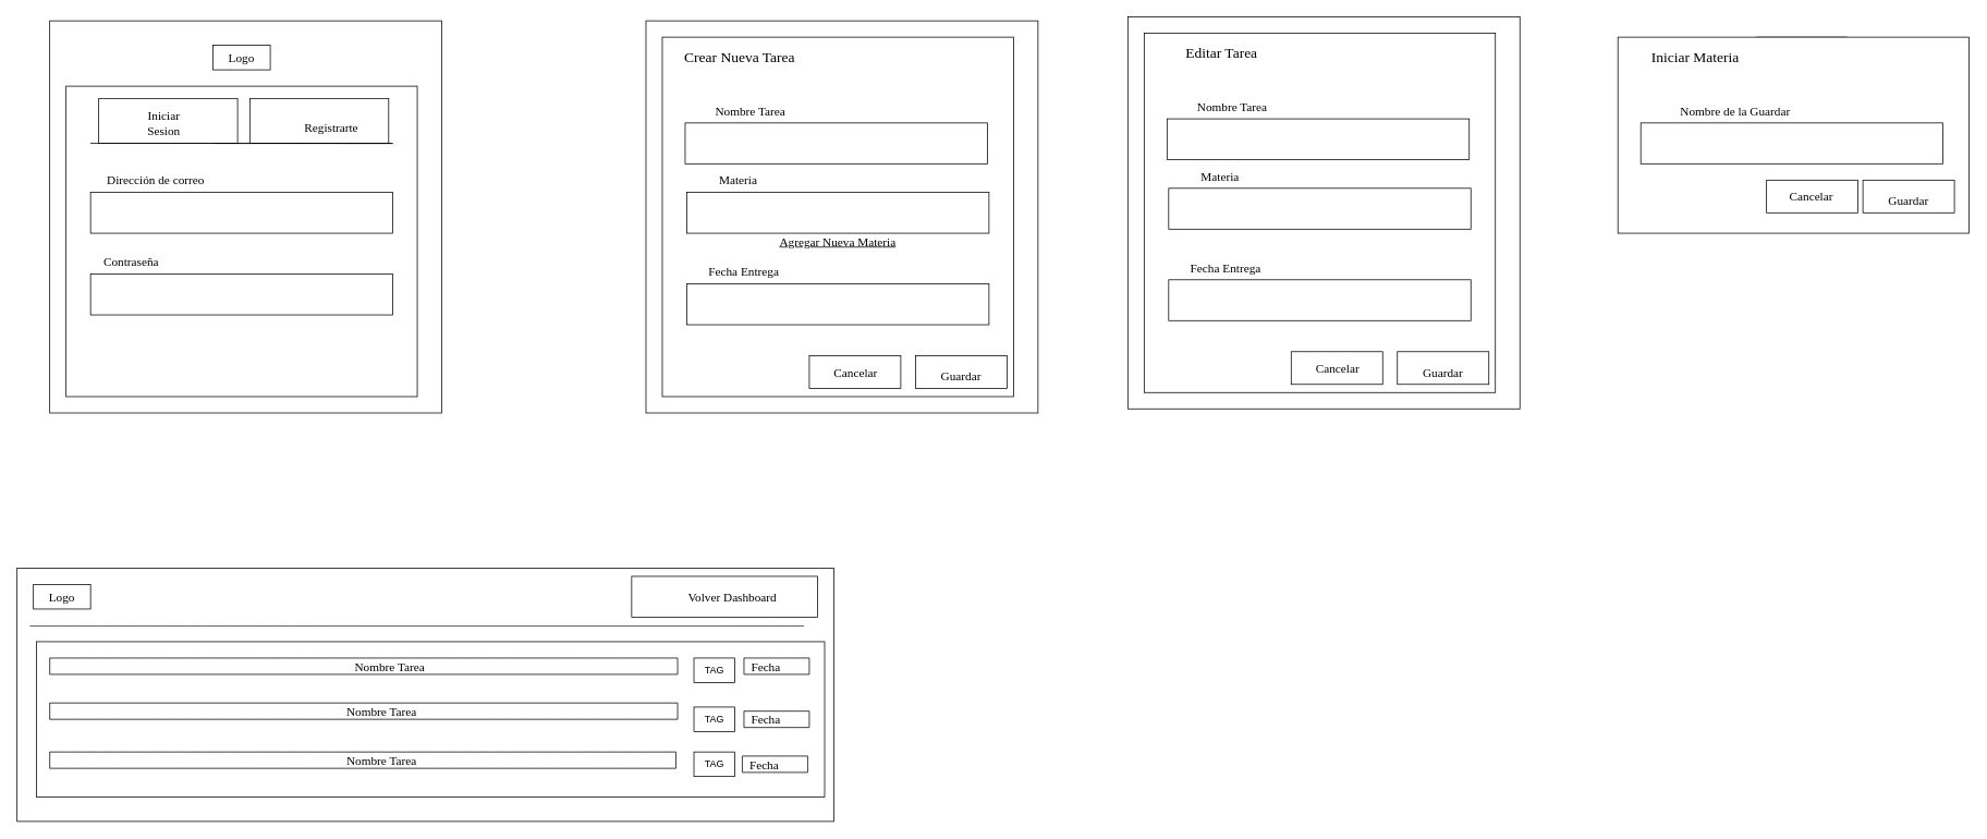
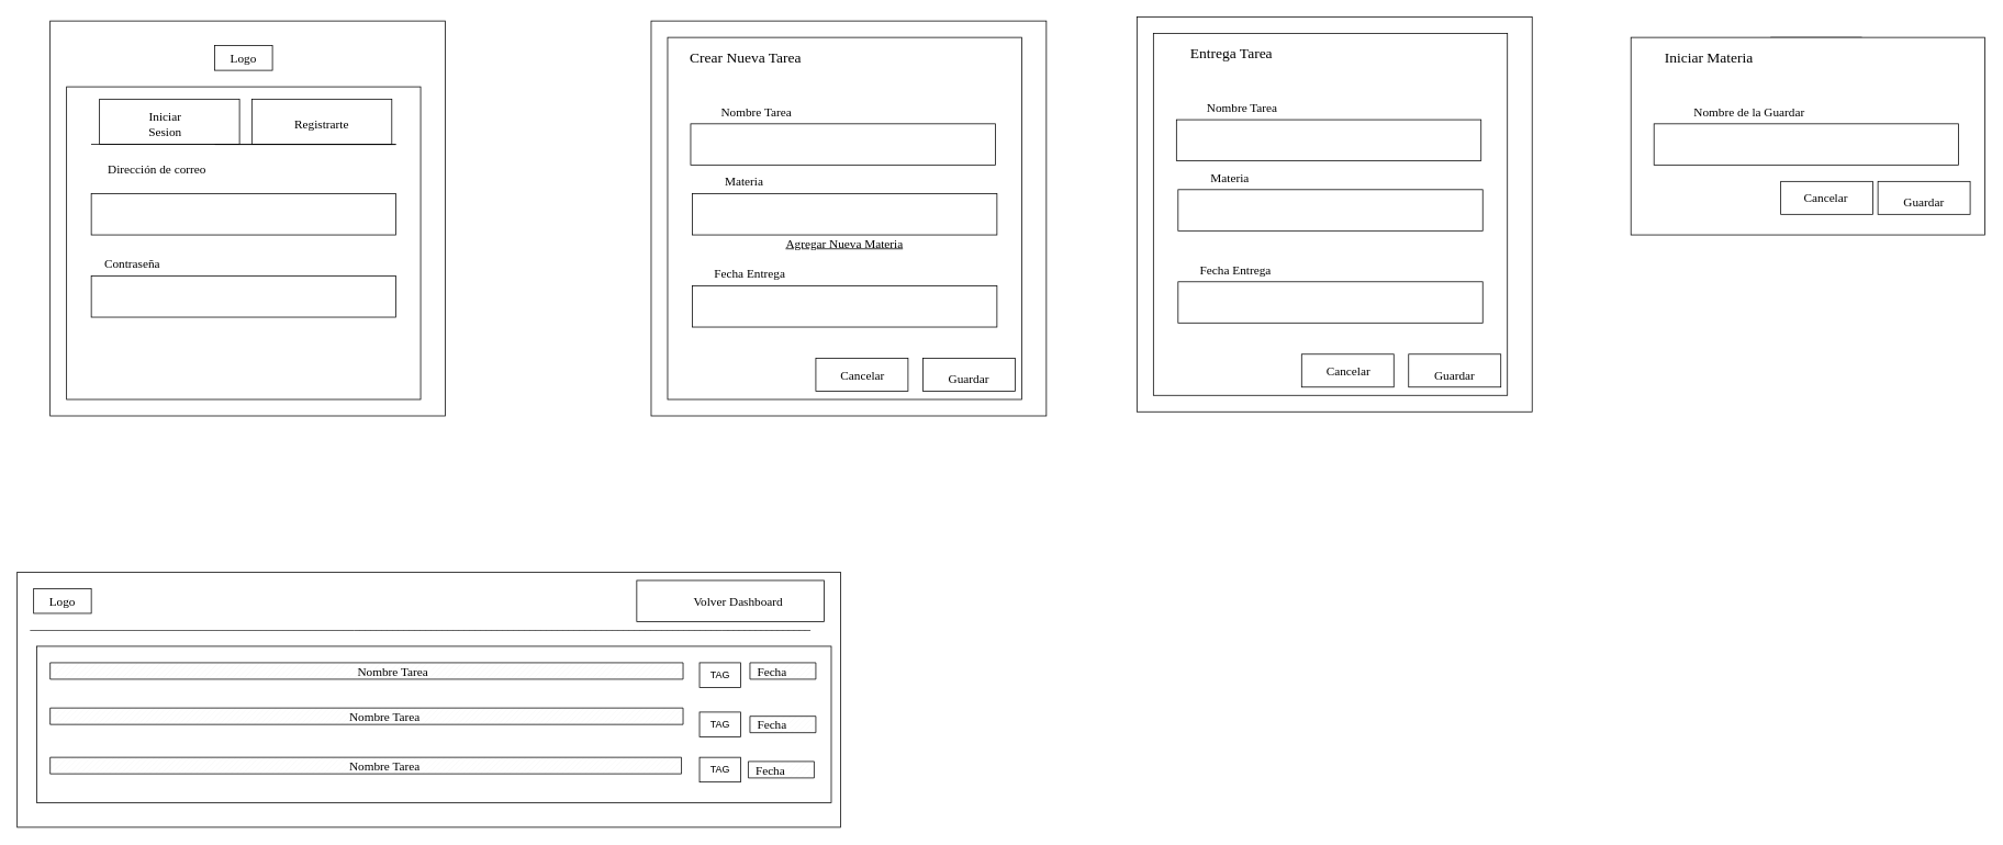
  <mxCell id="0" />
  <mxCell id="1" parent="0" />
  <mxCell id="2" value="" style="rounded=0;whiteSpace=wrap;html=1;" vertex="1" parent="1"><mxGeometry x="20" y="695" width="1000" height="310" as="geometry" /></mxCell>
  <mxCell id="3" value="" style="rounded=0;whiteSpace=wrap;html=1;" vertex="1" parent="1"><mxGeometry x="772.5" y="705" width="227.5" height="50" as="geometry" /></mxCell>
  <mxCell id="4" value="" style="rounded=0;whiteSpace=wrap;html=1;" vertex="1" parent="1"><mxGeometry x="250" y="45" width="110" height="40" as="geometry" /></mxCell>
  <mxCell id="5" value="" style="whiteSpace=wrap;html=1;aspect=fixed;" vertex="1" parent="1"><mxGeometry x="60" y="25" width="480" height="480" as="geometry" /></mxCell>
  <mxCell id="6" value="" style="rounded=0;whiteSpace=wrap;html=1;" vertex="1" parent="1"><mxGeometry x="80" y="105" width="430" height="380" as="geometry" /></mxCell>
  <mxCell id="7" value="" style="endArrow=none;html=1;rounded=0;exitX=0.171;exitY=0.38;exitDx=0;exitDy=0;exitPerimeter=0;" edge="1" parent="1"><mxGeometry width="50" height="50" relative="1" as="geometry"><mxPoint x="109.782" y="174.9" as="sourcePoint" /><mxPoint x="260" y="175" as="targetPoint" /><Array as="points"><mxPoint x="480" y="175" /></Array></mxGeometry></mxCell>
  <mxCell id="8" value="&lt;font style=&quot;font-size: 15px;&quot;&gt;Iniciar Sesion&lt;/font&gt;" style="text;html=1;align=center;verticalAlign=middle;whiteSpace=wrap;rounded=0;fontFamily=Verdana;" vertex="1" parent="1"><mxGeometry x="170" y="135" width="60" height="30" as="geometry" /></mxCell>
- <mxCell id="9" value="&lt;font style=&quot;font-size: 15px;&quot;&gt;Registrarte&lt;/font&gt;" style="text;html=1;align=center;verticalAlign=middle;whiteSpace=wrap;rounded=0;fontFamily=Verdana;" vertex="1" parent="1"><mxGeometry x="375" y="140" width="60" height="30" as="geometry" /></mxCell>
+ <mxCell id="9" value="&lt;font style=&quot;font-size: 15px;&quot;&gt;Registrarte&lt;/font&gt;" style="text;html=1;align=center;verticalAlign=middle;whiteSpace=wrap;rounded=0;fontFamily=Verdana;" vertex="1" parent="1"><mxGeometry x="360" y="135" width="60" height="30" as="geometry" /></mxCell>
  <mxCell id="10" value="&lt;font style=&quot;font-size: 15px;&quot;&gt;Logo&lt;/font&gt;" style="text;html=1;align=center;verticalAlign=middle;whiteSpace=wrap;rounded=0;fontFamily=Verdana;" vertex="1" parent="1"><mxGeometry x="265" y="55" width="60" height="30" as="geometry" /></mxCell>
  <mxCell id="11" value="" style="rounded=0;whiteSpace=wrap;html=1;fillColor=none;" vertex="1" parent="1"><mxGeometry x="260" y="55" width="70" height="30" as="geometry" /></mxCell>
- <mxCell id="12" value="&lt;span style=&quot;font-size: 15px;&quot;&gt;Dirección de correo&lt;/span&gt;" style="text;html=1;align=center;verticalAlign=middle;whiteSpace=wrap;rounded=0;fontFamily=Verdana;" vertex="1" parent="1"><mxGeometry x="110" y="205" width="160" height="30" as="geometry" /></mxCell>
+ <mxCell id="12" value="&lt;span style=&quot;font-size: 15px;&quot;&gt;Dirección de correo&lt;/span&gt;" style="text;html=1;align=center;verticalAlign=middle;whiteSpace=wrap;rounded=0;fontFamily=Verdana;" vertex="1" parent="1"><mxGeometry x="110" y="190" width="160" height="30" as="geometry" /></mxCell>
  <mxCell id="13" value="" style="rounded=0;whiteSpace=wrap;html=1;" vertex="1" parent="1"><mxGeometry x="110" y="235" width="370" height="50" as="geometry" /></mxCell>
  <mxCell id="14" value="&lt;span style=&quot;font-size: 15px;&quot;&gt;Contraseña&lt;/span&gt;" style="text;html=1;align=center;verticalAlign=middle;whiteSpace=wrap;rounded=0;fontFamily=Verdana;" vertex="1" parent="1"><mxGeometry x="110" y="305" width="100" height="30" as="geometry" /></mxCell>
  <mxCell id="15" value="" style="rounded=0;whiteSpace=wrap;html=1;" vertex="1" parent="1"><mxGeometry x="110" y="335" width="370" height="50" as="geometry" /></mxCell>
  <mxCell id="16" value="" style="rounded=0;whiteSpace=wrap;html=1;fillColor=none;" vertex="1" parent="1"><mxGeometry x="120" y="120" width="170" height="55" as="geometry" /></mxCell>
  <mxCell id="17" value="" style="rounded=0;whiteSpace=wrap;html=1;fillColor=none;" vertex="1" parent="1"><mxGeometry x="305" y="120" width="170" height="55" as="geometry" /></mxCell>
  <mxCell id="18" value="______________________________________________________________________________________________________________________________________________" style="text;html=1;align=center;verticalAlign=middle;whiteSpace=wrap;rounded=0;" vertex="1" parent="1"><mxGeometry x="480" y="745" width="60" height="30" as="geometry" /></mxCell>
  <mxCell id="19" value="" style="rounded=0;whiteSpace=wrap;html=1;fillColor=none;" vertex="1" parent="1"><mxGeometry x="40" y="715" width="70" height="30" as="geometry" /></mxCell>
  <mxCell id="20" value="&lt;span style=&quot;font-size: 15px;&quot;&gt;Logo&lt;/span&gt;" style="text;html=1;align=center;verticalAlign=middle;whiteSpace=wrap;rounded=0;fontFamily=Verdana;" vertex="1" parent="1"><mxGeometry x="40" y="715" width="70" height="30" as="geometry" /></mxCell>
  <mxCell id="21" value="" style="rounded=0;whiteSpace=wrap;html=1;fillColor=none;" vertex="1" parent="1"><mxGeometry x="43.75" y="785" width="965" height="190" as="geometry" /></mxCell>
  <mxCell id="22" value="" style="verticalLabelPosition=bottom;verticalAlign=top;html=1;shape=mxgraph.basic.patternFillRect;fillStyle=diag;step=5;fillStrokeWidth=0.2;fillStrokeColor=#dddddd;" vertex="1" parent="1"><mxGeometry x="60" y="805" width="768.75" height="20" as="geometry" /></mxCell>
  <mxCell id="23" value="" style="verticalLabelPosition=bottom;verticalAlign=top;html=1;shape=mxgraph.basic.patternFillRect;fillStyle=diag;step=5;fillStrokeWidth=0.2;fillStrokeColor=#dddddd;" vertex="1" parent="1"><mxGeometry x="910" y="805" width="80" height="20" as="geometry" /></mxCell>
  <mxCell id="24" value="&lt;span style=&quot;font-size: 15px;&quot;&gt;Nombre Tarea&lt;/span&gt;" style="text;html=1;align=center;verticalAlign=middle;whiteSpace=wrap;rounded=0;fontFamily=Verdana;" vertex="1" parent="1"><mxGeometry x="383.75" y="800" width="185" height="30" as="geometry" /></mxCell>
  <mxCell id="25" value="&lt;span style=&quot;font-size: 15px;&quot;&gt;Fecha&lt;/span&gt;" style="text;html=1;align=center;verticalAlign=middle;whiteSpace=wrap;rounded=0;fontFamily=Verdana;" vertex="1" parent="1"><mxGeometry x="872.5" y="800" width="127.5" height="30" as="geometry" /></mxCell>
  <mxCell id="26" value="" style="verticalLabelPosition=bottom;verticalAlign=top;html=1;shape=mxgraph.basic.patternFillRect;fillStyle=diag;step=5;fillStrokeWidth=0.2;fillStrokeColor=#dddddd;" vertex="1" parent="1"><mxGeometry x="60" y="860" width="768.75" height="20" as="geometry" /></mxCell>
  <mxCell id="27" value="&lt;span style=&quot;font-size: 15px;&quot;&gt;Nombre Tarea&lt;/span&gt;" style="text;html=1;align=center;verticalAlign=middle;whiteSpace=wrap;rounded=0;fontFamily=Verdana;" vertex="1" parent="1"><mxGeometry x="373.75" y="855" width="185" height="30" as="geometry" /></mxCell>
  <mxCell id="28" value="" style="verticalLabelPosition=bottom;verticalAlign=top;html=1;shape=mxgraph.basic.patternFillRect;fillStyle=diag;step=5;fillStrokeWidth=0.2;fillStrokeColor=#dddddd;" vertex="1" parent="1"><mxGeometry x="60" y="920" width="766.75" height="20" as="geometry" /></mxCell>
  <mxCell id="29" value="&lt;span style=&quot;font-size: 15px;&quot;&gt;Nombre Tarea&lt;/span&gt;" style="text;html=1;align=center;verticalAlign=middle;whiteSpace=wrap;rounded=0;fontFamily=Verdana;" vertex="1" parent="1"><mxGeometry x="373.75" y="915" width="185" height="30" as="geometry" /></mxCell>
  <mxCell id="30" value="TAG" style="rounded=0;whiteSpace=wrap;html=1;" vertex="1" parent="1"><mxGeometry x="848.75" y="805" width="50" height="30" as="geometry" /></mxCell>
  <mxCell id="31" value="TAG" style="rounded=0;whiteSpace=wrap;html=1;" vertex="1" parent="1"><mxGeometry x="848.75" y="865" width="50" height="30" as="geometry" /></mxCell>
  <mxCell id="32" value="TAG" style="rounded=0;whiteSpace=wrap;html=1;" vertex="1" parent="1"><mxGeometry x="848.75" y="920" width="50" height="30" as="geometry" /></mxCell>
  <mxCell id="33" value="" style="rounded=0;whiteSpace=wrap;html=1;" vertex="1" parent="1"><mxGeometry x="980" y="45" width="110" height="40" as="geometry" /></mxCell>
  <mxCell id="34" value="" style="whiteSpace=wrap;html=1;aspect=fixed;" vertex="1" parent="1"><mxGeometry x="790" y="25" width="480" height="480" as="geometry" /></mxCell>
  <mxCell id="35" value="" style="rounded=0;whiteSpace=wrap;html=1;" vertex="1" parent="1"><mxGeometry x="810" y="45" width="430" height="440" as="geometry" /></mxCell>
  <mxCell id="36" value="&lt;span style=&quot;font-size: 15px;&quot;&gt;Materia&amp;nbsp; &amp;nbsp; &amp;nbsp; &amp;nbsp; &amp;nbsp;&lt;/span&gt;" style="text;html=1;align=center;verticalAlign=middle;whiteSpace=wrap;rounded=0;fontFamily=Verdana;" vertex="1" parent="1"><mxGeometry x="840" y="205" width="160" height="30" as="geometry" /></mxCell>
  <mxCell id="37" value="" style="rounded=0;whiteSpace=wrap;html=1;" vertex="1" parent="1"><mxGeometry x="840" y="235" width="370" height="50" as="geometry" /></mxCell>
  <mxCell id="38" value="&lt;span style=&quot;font-size: 15px;&quot;&gt;Fecha Entrega&lt;/span&gt;" style="text;html=1;align=center;verticalAlign=middle;whiteSpace=wrap;rounded=0;fontFamily=Verdana;" vertex="1" parent="1"><mxGeometry x="840" y="317" width="140" height="30" as="geometry" /></mxCell>
  <mxCell id="39" value="" style="rounded=0;whiteSpace=wrap;html=1;" vertex="1" parent="1"><mxGeometry x="840" y="347" width="370" height="50" as="geometry" /></mxCell>
  <mxCell id="40" value="&lt;font style=&quot;font-size: 18px;&quot;&gt;Crear Nueva Tarea&lt;/font&gt;" style="text;html=1;align=center;verticalAlign=middle;whiteSpace=wrap;rounded=0;fontFamily=Verdana;" vertex="1" parent="1"><mxGeometry x="810" y="55" width="190" height="30" as="geometry" /></mxCell>
  <mxCell id="41" value="&lt;span style=&quot;font-size: 15px;&quot;&gt;Nombre Tarea&lt;/span&gt;" style="text;html=1;align=center;verticalAlign=middle;whiteSpace=wrap;rounded=0;fontFamily=Verdana;" vertex="1" parent="1"><mxGeometry x="838" y="120" width="160" height="30" as="geometry" /></mxCell>
  <mxCell id="42" value="" style="rounded=0;whiteSpace=wrap;html=1;" vertex="1" parent="1"><mxGeometry x="838" y="150" width="370" height="50" as="geometry" /></mxCell>
  <mxCell id="43" value="&lt;span style=&quot;font-size: 15px;&quot;&gt;&lt;u&gt;Agregar Nueva Materia&lt;/u&gt;&lt;/span&gt;" style="text;html=1;align=center;verticalAlign=middle;whiteSpace=wrap;rounded=0;fontFamily=Verdana;" vertex="1" parent="1"><mxGeometry x="860" y="280" width="330" height="30" as="geometry" /></mxCell>
  <mxCell id="44" value="" style="rounded=0;whiteSpace=wrap;html=1;" vertex="1" parent="1"><mxGeometry x="990" y="435" width="112" height="40" as="geometry" /></mxCell>
  <mxCell id="45" value="&lt;span style=&quot;font-size: 15px;&quot;&gt;Cancelar&lt;/span&gt;" style="text;html=1;align=center;verticalAlign=middle;whiteSpace=wrap;rounded=0;fontFamily=Verdana;" vertex="1" parent="1"><mxGeometry x="992" y="440" width="110" height="30" as="geometry" /></mxCell>
  <mxCell id="46" value="" style="rounded=0;whiteSpace=wrap;html=1;" vertex="1" parent="1"><mxGeometry x="1120" y="435" width="112" height="40" as="geometry" /></mxCell>
  <mxCell id="47" value="&lt;span style=&quot;font-size: 15px;&quot;&gt;Guardar&lt;/span&gt;" style="text;html=1;align=center;verticalAlign=middle;whiteSpace=wrap;rounded=0;fontFamily=Verdana;" vertex="1" parent="1"><mxGeometry x="1121" y="445" width="110" height="30" as="geometry" /></mxCell>
  <mxCell id="48" value="" style="rounded=0;whiteSpace=wrap;html=1;" vertex="1" parent="1"><mxGeometry x="1570" y="40" width="110" height="40" as="geometry" /></mxCell>
  <mxCell id="49" value="" style="whiteSpace=wrap;html=1;aspect=fixed;" vertex="1" parent="1"><mxGeometry x="1380" y="20" width="480" height="480" as="geometry" /></mxCell>
  <mxCell id="50" value="" style="rounded=0;whiteSpace=wrap;html=1;" vertex="1" parent="1"><mxGeometry x="1400" y="40" width="430" height="440" as="geometry" /></mxCell>
  <mxCell id="51" value="&lt;span style=&quot;font-size: 15px;&quot;&gt;Materia&amp;nbsp; &amp;nbsp; &amp;nbsp; &amp;nbsp; &amp;nbsp;&lt;/span&gt;" style="text;html=1;align=center;verticalAlign=middle;whiteSpace=wrap;rounded=0;fontFamily=Verdana;" vertex="1" parent="1"><mxGeometry x="1430" y="200" width="160" height="30" as="geometry" /></mxCell>
  <mxCell id="52" value="" style="rounded=0;whiteSpace=wrap;html=1;" vertex="1" parent="1"><mxGeometry x="1430" y="230" width="370" height="50" as="geometry" /></mxCell>
  <mxCell id="53" value="&lt;span style=&quot;font-size: 15px;&quot;&gt;Fecha Entrega&lt;/span&gt;" style="text;html=1;align=center;verticalAlign=middle;whiteSpace=wrap;rounded=0;fontFamily=Verdana;" vertex="1" parent="1"><mxGeometry x="1430" y="312" width="140" height="30" as="geometry" /></mxCell>
  <mxCell id="54" value="" style="rounded=0;whiteSpace=wrap;html=1;" vertex="1" parent="1"><mxGeometry x="1430" y="342" width="370" height="50" as="geometry" /></mxCell>
- <mxCell id="55" value="&lt;font style=&quot;font-size: 18px;&quot;&gt;Editar Tarea&lt;/font&gt;" style="text;html=1;align=center;verticalAlign=middle;whiteSpace=wrap;rounded=0;fontFamily=Verdana;" vertex="1" parent="1"><mxGeometry x="1400" y="50" width="190" height="30" as="geometry" /></mxCell>
+ <mxCell id="55" value="&lt;font style=&quot;font-size: 18px;&quot;&gt;Entrega Tarea&lt;/font&gt;" style="text;html=1;align=center;verticalAlign=middle;whiteSpace=wrap;rounded=0;fontFamily=Verdana;" vertex="1" parent="1"><mxGeometry x="1400" y="50" width="190" height="30" as="geometry" /></mxCell>
  <mxCell id="56" value="&lt;span style=&quot;font-size: 15px;&quot;&gt;Nombre Tarea&lt;/span&gt;" style="text;html=1;align=center;verticalAlign=middle;whiteSpace=wrap;rounded=0;fontFamily=Verdana;" vertex="1" parent="1"><mxGeometry x="1428" y="115" width="160" height="30" as="geometry" /></mxCell>
  <mxCell id="57" value="" style="rounded=0;whiteSpace=wrap;html=1;" vertex="1" parent="1"><mxGeometry x="1428" y="145" width="370" height="50" as="geometry" /></mxCell>
  <mxCell id="58" value="" style="rounded=0;whiteSpace=wrap;html=1;" vertex="1" parent="1"><mxGeometry x="1580" y="430" width="112" height="40" as="geometry" /></mxCell>
  <mxCell id="59" value="&lt;span style=&quot;font-size: 15px;&quot;&gt;Cancelar&lt;/span&gt;" style="text;html=1;align=center;verticalAlign=middle;whiteSpace=wrap;rounded=0;fontFamily=Verdana;" vertex="1" parent="1"><mxGeometry x="1582" y="435" width="110" height="30" as="geometry" /></mxCell>
  <mxCell id="60" value="" style="rounded=0;whiteSpace=wrap;html=1;" vertex="1" parent="1"><mxGeometry x="1710" y="430" width="112" height="40" as="geometry" /></mxCell>
  <mxCell id="61" value="&lt;span style=&quot;font-size: 15px;&quot;&gt;Guardar&lt;/span&gt;" style="text;html=1;align=center;verticalAlign=middle;whiteSpace=wrap;rounded=0;fontFamily=Verdana;" vertex="1" parent="1"><mxGeometry x="1711" y="440" width="110" height="30" as="geometry" /></mxCell>
  <mxCell id="62" value="" style="rounded=0;whiteSpace=wrap;html=1;" vertex="1" parent="1"><mxGeometry x="2150" y="45" width="110" height="40" as="geometry" /></mxCell>
  <mxCell id="63" value="" style="rounded=0;whiteSpace=wrap;html=1;" vertex="1" parent="1"><mxGeometry x="1980" y="45" width="430" height="240" as="geometry" /></mxCell>
  <mxCell id="64" value="&lt;font style=&quot;font-size: 18px;&quot;&gt;Iniciar Materia&lt;/font&gt;" style="text;html=1;align=center;verticalAlign=middle;whiteSpace=wrap;rounded=0;fontFamily=Verdana;" vertex="1" parent="1"><mxGeometry x="1980" y="55" width="190" height="30" as="geometry" /></mxCell>
  <mxCell id="65" value="&lt;span style=&quot;font-size: 15px;&quot;&gt;Nombre de la Guardar&lt;/span&gt;" style="text;html=1;align=center;verticalAlign=middle;whiteSpace=wrap;rounded=0;fontFamily=Verdana;" vertex="1" parent="1"><mxGeometry x="2008" y="120" width="232" height="30" as="geometry" /></mxCell>
  <mxCell id="66" value="" style="rounded=0;whiteSpace=wrap;html=1;" vertex="1" parent="1"><mxGeometry x="2008" y="150" width="370" height="50" as="geometry" /></mxCell>
  <mxCell id="67" value="" style="rounded=0;whiteSpace=wrap;html=1;" vertex="1" parent="1"><mxGeometry x="2162" y="220" width="112" height="40" as="geometry" /></mxCell>
  <mxCell id="68" value="&lt;span style=&quot;font-size: 15px;&quot;&gt;Cancelar&lt;/span&gt;" style="text;html=1;align=center;verticalAlign=middle;whiteSpace=wrap;rounded=0;fontFamily=Verdana;" vertex="1" parent="1"><mxGeometry x="2162" y="225" width="110" height="30" as="geometry" /></mxCell>
  <mxCell id="69" value="" style="rounded=0;whiteSpace=wrap;html=1;" vertex="1" parent="1"><mxGeometry x="2280" y="220" width="112" height="40" as="geometry" /></mxCell>
  <mxCell id="70" value="&lt;span style=&quot;font-size: 15px;&quot;&gt;Guardar&lt;/span&gt;" style="text;html=1;align=center;verticalAlign=middle;whiteSpace=wrap;rounded=0;fontFamily=Verdana;" vertex="1" parent="1"><mxGeometry x="2281" y="230" width="110" height="30" as="geometry" /></mxCell>
  <mxCell id="71" value="" style="verticalLabelPosition=bottom;verticalAlign=top;html=1;shape=mxgraph.basic.patternFillRect;fillStyle=diag;step=5;fillStrokeWidth=0.2;fillStrokeColor=#dddddd;" vertex="1" parent="1"><mxGeometry x="910" y="870" width="80" height="20" as="geometry" /></mxCell>
  <mxCell id="72" value="&lt;span style=&quot;font-size: 15px;&quot;&gt;Fecha&lt;/span&gt;" style="text;html=1;align=center;verticalAlign=middle;whiteSpace=wrap;rounded=0;fontFamily=Verdana;" vertex="1" parent="1"><mxGeometry x="872.5" y="865" width="127.5" height="30" as="geometry" /></mxCell>
  <mxCell id="73" value="" style="verticalLabelPosition=bottom;verticalAlign=top;html=1;shape=mxgraph.basic.patternFillRect;fillStyle=diag;step=5;fillStrokeWidth=0.2;fillStrokeColor=#dddddd;" vertex="1" parent="1"><mxGeometry x="908" y="925" width="80" height="20" as="geometry" /></mxCell>
  <mxCell id="74" value="&lt;span style=&quot;font-size: 15px;&quot;&gt;Fecha&lt;/span&gt;" style="text;html=1;align=center;verticalAlign=middle;whiteSpace=wrap;rounded=0;fontFamily=Verdana;" vertex="1" parent="1"><mxGeometry x="870.5" y="920" width="127.5" height="30" as="geometry" /></mxCell>
  <mxCell id="75" value="&lt;span style=&quot;font-size: 15px;&quot;&gt;Volver Dashboard&lt;/span&gt;" style="text;html=1;align=center;verticalAlign=middle;whiteSpace=wrap;rounded=0;fontFamily=Verdana;" vertex="1" parent="1"><mxGeometry x="816.25" y="715" width="160" height="30" as="geometry" /></mxCell>
